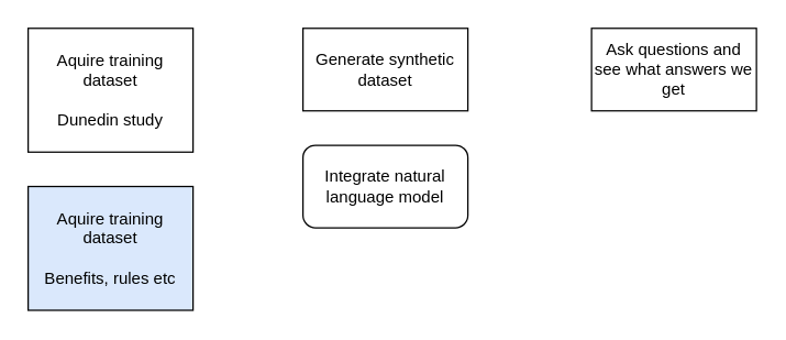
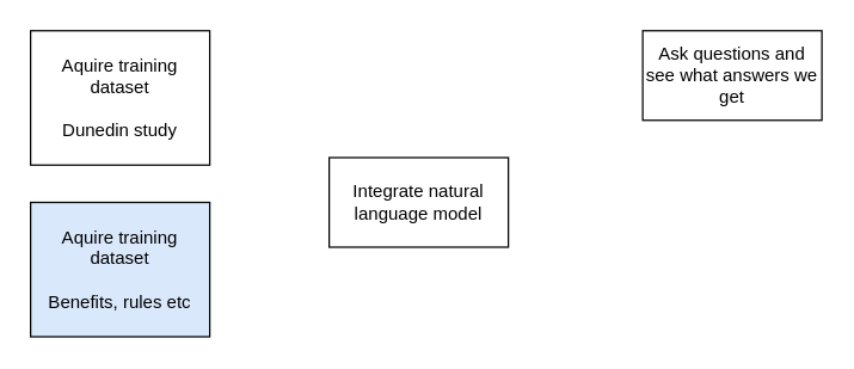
  <mxCell id="0" />
  <mxCell id="1" parent="0" />
- <mxCell id="2" value="Generate synthetic dataset" style="rounded=0;whiteSpace=wrap;html=1;" parent="1" vertex="1"><mxGeometry x="220" y="20" width="120" height="60" as="geometry" /></mxCell>
  <mxCell id="3" value="Aquire training dataset&lt;br&gt;&lt;br&gt;Dunedin study&lt;br&gt;" style="rounded=0;whiteSpace=wrap;html=1;" parent="1" vertex="1"><mxGeometry x="20" y="20" width="120" height="90" as="geometry" /></mxCell>
- <mxCell id="4" value="Integrate natural language model" style="whiteSpace=wrap;html=1;rounded=1;" parent="1" vertex="1"><mxGeometry x="220" y="105" width="120" height="60" as="geometry" /></mxCell>
+ <mxCell id="4" value="Integrate natural language model" style="rounded=0;whiteSpace=wrap;html=1;" parent="1" vertex="1"><mxGeometry x="220" y="105" width="120" height="60" as="geometry" /></mxCell>
  <mxCell id="5" value="Ask questions and see what answers we get" style="rounded=0;whiteSpace=wrap;html=1;" parent="1" vertex="1"><mxGeometry x="430" y="20" width="120" height="60" as="geometry" /></mxCell>
  <mxCell id="6" value="Aquire training dataset&lt;br&gt;&lt;br&gt;Benefits, rules etc" style="rounded=0;whiteSpace=wrap;html=1;fillColor=#dae8fc;" vertex="1" parent="1"><mxGeometry x="20" y="135" width="120" height="90" as="geometry" /></mxCell>
